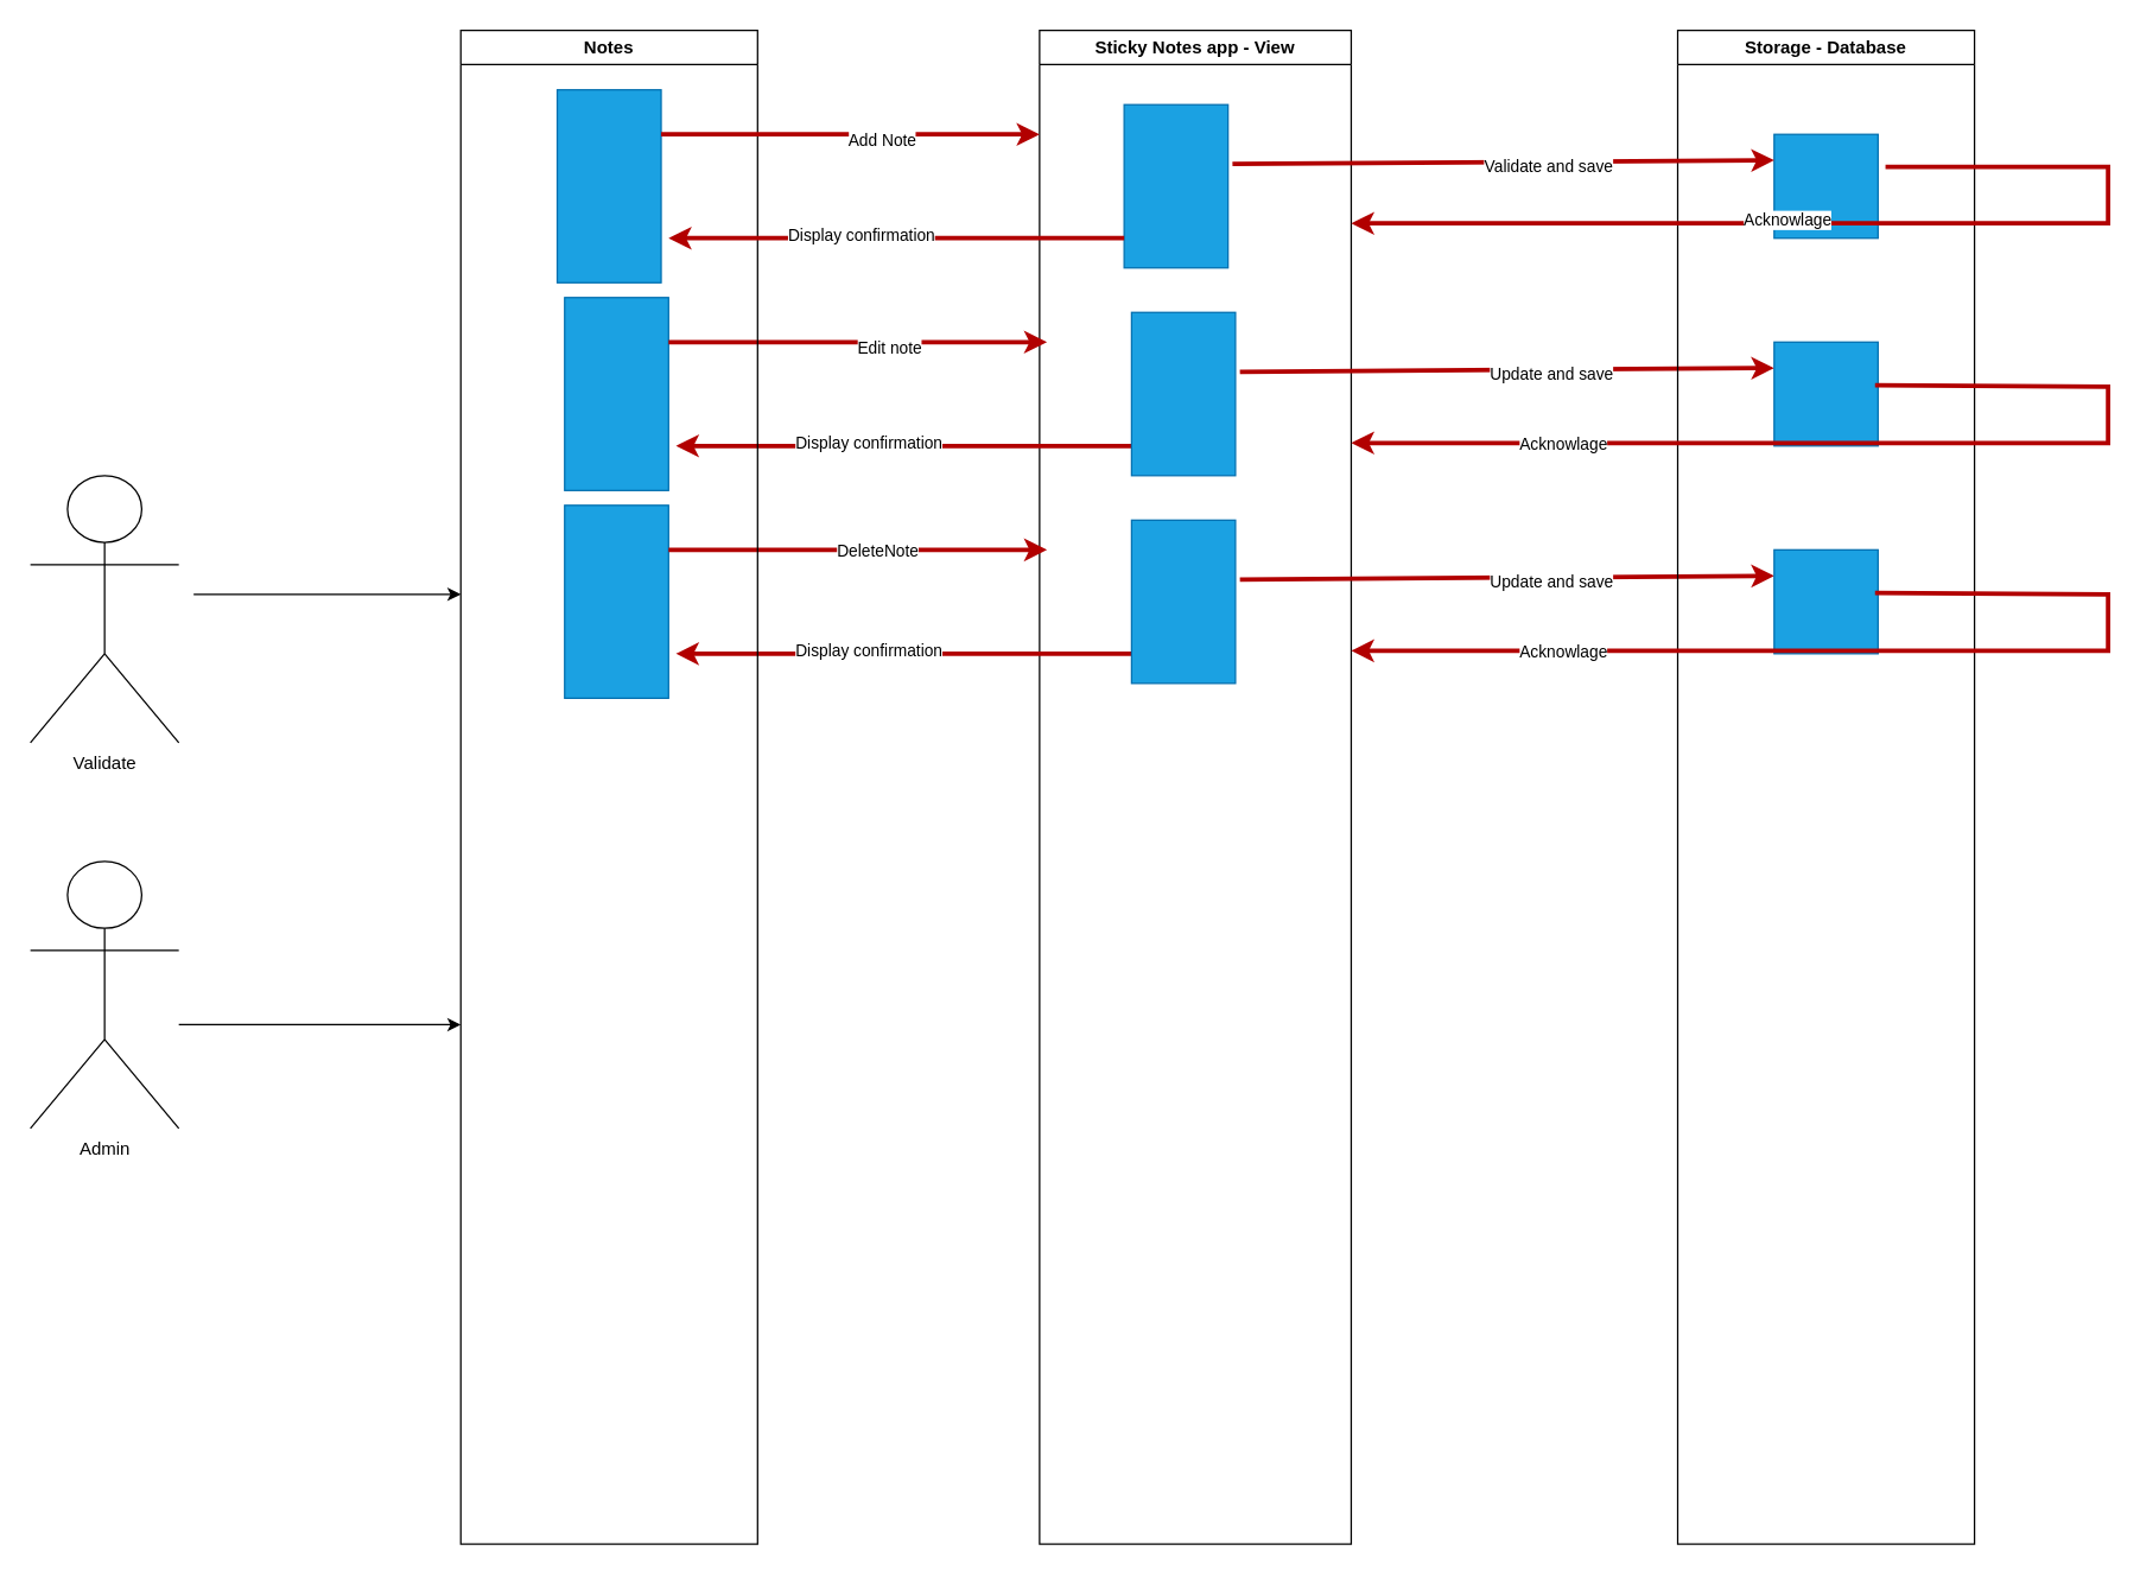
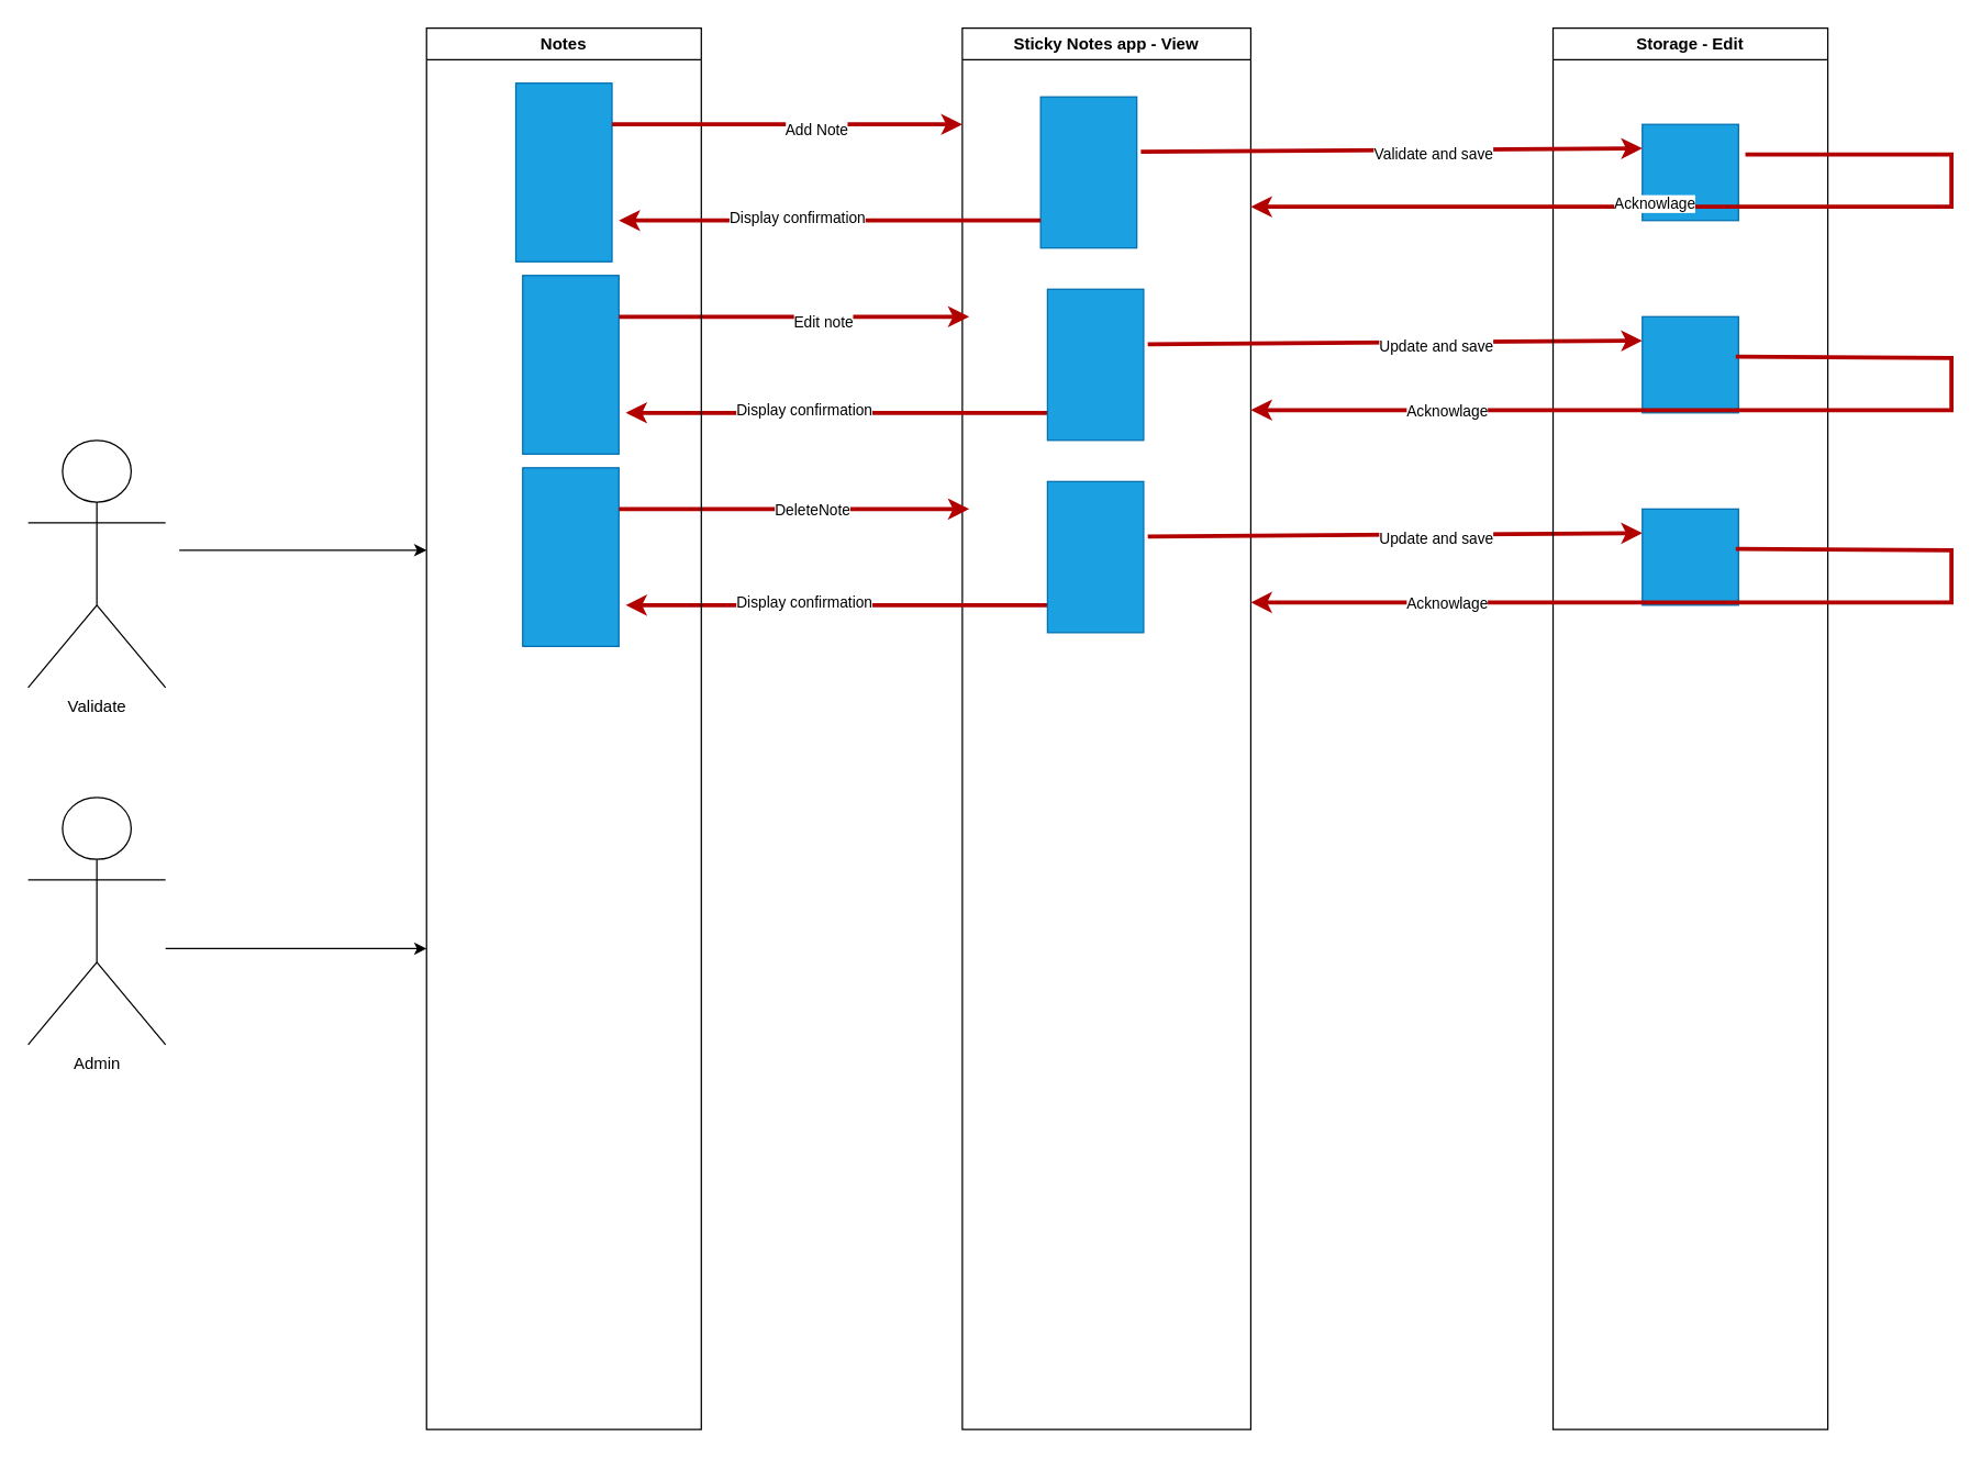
  <mxCell id="0" />
  <mxCell id="1" parent="0" />
  <mxCell id="2" value="Sticky Notes app - View" style="swimlane;whiteSpace=wrap;html=1;" vertex="1" parent="1"><mxGeometry x="700" y="20" width="210" height="1020" as="geometry" /></mxCell>
  <mxCell id="3" value="" style="rounded=0;whiteSpace=wrap;html=1;fillColor=#1ba1e2;fontColor=#ffffff;strokeColor=#006EAF;" vertex="1" parent="2"><mxGeometry x="57" y="50" width="70" height="110" as="geometry" /></mxCell>
  <mxCell id="4" value="" style="rounded=0;whiteSpace=wrap;html=1;fillColor=#1ba1e2;fontColor=#ffffff;strokeColor=#006EAF;" vertex="1" parent="2"><mxGeometry x="-320" y="180" width="70" height="130" as="geometry" /></mxCell>
  <mxCell id="5" value="" style="endArrow=classic;html=1;rounded=0;strokeWidth=3;fillColor=#e51400;strokeColor=#B20000;" edge="1" parent="2"><mxGeometry width="50" height="50" relative="1" as="geometry"><mxPoint x="-250" y="210" as="sourcePoint" /><mxPoint x="5" y="210" as="targetPoint" /></mxGeometry></mxCell>
  <mxCell id="6" value="Edit note" style="edgeLabel;html=1;align=center;verticalAlign=middle;resizable=0;points=[];" vertex="1" connectable="0" parent="5"><mxGeometry x="0.161" y="-3" relative="1" as="geometry"><mxPoint as="offset" /></mxGeometry></mxCell>
  <mxCell id="7" value="" style="endArrow=classic;html=1;rounded=0;strokeWidth=3;fillColor=#e51400;strokeColor=#B20000;" edge="1" parent="2"><mxGeometry width="50" height="50" relative="1" as="geometry"><mxPoint x="62" y="280" as="sourcePoint" /><mxPoint x="-245" y="280" as="targetPoint" /></mxGeometry></mxCell>
  <mxCell id="8" value="Display confirmation" style="edgeLabel;html=1;align=center;verticalAlign=middle;resizable=0;points=[];" vertex="1" connectable="0" parent="7"><mxGeometry x="0.161" y="-3" relative="1" as="geometry"><mxPoint as="offset" /></mxGeometry></mxCell>
  <mxCell id="9" value="" style="rounded=0;whiteSpace=wrap;html=1;fillColor=#1ba1e2;fontColor=#ffffff;strokeColor=#006EAF;" vertex="1" parent="2"><mxGeometry x="62" y="190" width="70" height="110" as="geometry" /></mxCell>
  <mxCell id="10" value="" style="endArrow=classic;html=1;rounded=0;strokeWidth=3;fillColor=#e51400;strokeColor=#B20000;entryX=0;entryY=0.25;entryDx=0;entryDy=0;" edge="1" target="21" parent="2"><mxGeometry width="50" height="50" relative="1" as="geometry"><mxPoint x="135" y="230" as="sourcePoint" /><mxPoint x="390" y="230" as="targetPoint" /></mxGeometry></mxCell>
  <mxCell id="11" value="Update and save" style="edgeLabel;html=1;align=center;verticalAlign=middle;resizable=0;points=[];" vertex="1" connectable="0" parent="10"><mxGeometry x="0.161" y="-3" relative="1" as="geometry"><mxPoint as="offset" /></mxGeometry></mxCell>
  <mxCell id="12" value="" style="rounded=0;whiteSpace=wrap;html=1;fillColor=#1ba1e2;fontColor=#ffffff;strokeColor=#006EAF;" vertex="1" parent="2"><mxGeometry x="-320" y="320" width="70" height="130" as="geometry" /></mxCell>
  <mxCell id="13" value="" style="endArrow=classic;html=1;rounded=0;strokeWidth=3;fillColor=#e51400;strokeColor=#B20000;" edge="1" parent="2"><mxGeometry width="50" height="50" relative="1" as="geometry"><mxPoint x="-250" y="350" as="sourcePoint" /><mxPoint x="5" y="350" as="targetPoint" /></mxGeometry></mxCell>
  <mxCell id="14" value="DeleteNote" style="edgeLabel;html=1;align=center;verticalAlign=middle;resizable=0;points=[];" vertex="1" connectable="0" parent="13"><mxGeometry x="0.067" relative="1" as="geometry"><mxPoint x="4" as="offset" /></mxGeometry></mxCell>
  <mxCell id="15" value="" style="endArrow=classic;html=1;rounded=0;strokeWidth=3;fillColor=#e51400;strokeColor=#B20000;" edge="1" parent="2"><mxGeometry width="50" height="50" relative="1" as="geometry"><mxPoint x="62" y="420" as="sourcePoint" /><mxPoint x="-245" y="420" as="targetPoint" /></mxGeometry></mxCell>
  <mxCell id="16" value="Display confirmation" style="edgeLabel;html=1;align=center;verticalAlign=middle;resizable=0;points=[];" vertex="1" connectable="0" parent="15"><mxGeometry x="0.161" y="-3" relative="1" as="geometry"><mxPoint as="offset" /></mxGeometry></mxCell>
  <mxCell id="17" value="" style="rounded=0;whiteSpace=wrap;html=1;fillColor=#1ba1e2;fontColor=#ffffff;strokeColor=#006EAF;" vertex="1" parent="2"><mxGeometry x="62" y="330" width="70" height="110" as="geometry" /></mxCell>
  <mxCell id="18" value="" style="endArrow=classic;html=1;rounded=0;strokeWidth=3;fillColor=#e51400;strokeColor=#B20000;entryX=0;entryY=0.25;entryDx=0;entryDy=0;" edge="1" target="23" parent="2"><mxGeometry width="50" height="50" relative="1" as="geometry"><mxPoint x="135" y="370" as="sourcePoint" /><mxPoint x="390" y="370" as="targetPoint" /></mxGeometry></mxCell>
  <mxCell id="19" value="Update and save" style="edgeLabel;html=1;align=center;verticalAlign=middle;resizable=0;points=[];" vertex="1" connectable="0" parent="18"><mxGeometry x="0.161" y="-3" relative="1" as="geometry"><mxPoint as="offset" /></mxGeometry></mxCell>
- <mxCell id="20" value="Storage - Database" style="swimlane;whiteSpace=wrap;html=1;" vertex="1" parent="1"><mxGeometry x="1130" y="20" width="200" height="1020" as="geometry" /></mxCell>
+ <mxCell id="20" value="Storage - Edit" style="swimlane;whiteSpace=wrap;html=1;" vertex="1" parent="1"><mxGeometry x="1130" y="20" width="200" height="1020" as="geometry" /></mxCell>
  <mxCell id="21" value="" style="rounded=0;whiteSpace=wrap;html=1;fillColor=#1ba1e2;fontColor=#ffffff;strokeColor=#006EAF;" vertex="1" parent="20"><mxGeometry x="65" y="210" width="70" height="70" as="geometry" /></mxCell>
  <mxCell id="22" value="" style="rounded=0;whiteSpace=wrap;html=1;fillColor=#1ba1e2;fontColor=#ffffff;strokeColor=#006EAF;" vertex="1" parent="20"><mxGeometry x="65" y="70" width="70" height="70" as="geometry" /></mxCell>
  <mxCell id="23" value="" style="rounded=0;whiteSpace=wrap;html=1;fillColor=#1ba1e2;fontColor=#ffffff;strokeColor=#006EAF;" vertex="1" parent="20"><mxGeometry x="65" y="350" width="70" height="70" as="geometry" /></mxCell>
  <mxCell id="24" value="Notes" style="swimlane;whiteSpace=wrap;html=1;" vertex="1" parent="1"><mxGeometry x="310" y="20" width="200" height="1020" as="geometry" /></mxCell>
  <mxCell id="25" value="" style="rounded=0;whiteSpace=wrap;html=1;fillColor=#1ba1e2;fontColor=#ffffff;strokeColor=#006EAF;" vertex="1" parent="24"><mxGeometry x="65" y="40" width="70" height="130" as="geometry" /></mxCell>
  <mxCell id="26" value="Validate&lt;div&gt;&lt;br&gt;&lt;/div&gt;" style="shape=umlActor;verticalLabelPosition=bottom;verticalAlign=top;html=1;outlineConnect=0;" vertex="1" parent="1"><mxGeometry x="20" y="320" width="100" height="180" as="geometry" /></mxCell>
  <mxCell id="27" value="Admin" style="shape=umlActor;verticalLabelPosition=bottom;verticalAlign=top;html=1;outlineConnect=0;" vertex="1" parent="1"><mxGeometry x="20" y="580" width="100" height="180" as="geometry" /></mxCell>
  <mxCell id="28" value="" style="endArrow=classic;html=1;rounded=0;" edge="1" parent="1"><mxGeometry width="50" height="50" relative="1" as="geometry"><mxPoint x="120" y="690" as="sourcePoint" /><mxPoint x="310" y="690" as="targetPoint" /></mxGeometry></mxCell>
  <mxCell id="29" value="" style="endArrow=classic;html=1;rounded=0;" edge="1" parent="1"><mxGeometry width="50" height="50" relative="1" as="geometry"><mxPoint x="130" y="400" as="sourcePoint" /><mxPoint x="310" y="400" as="targetPoint" /></mxGeometry></mxCell>
  <mxCell id="30" value="" style="endArrow=classic;html=1;rounded=0;strokeWidth=3;fillColor=#e51400;strokeColor=#B20000;" edge="1" parent="1"><mxGeometry width="50" height="50" relative="1" as="geometry"><mxPoint x="445" y="90" as="sourcePoint" /><mxPoint x="700" y="90" as="targetPoint" /></mxGeometry></mxCell>
  <mxCell id="31" value="Add Note" style="edgeLabel;html=1;align=center;verticalAlign=middle;resizable=0;points=[];" vertex="1" connectable="0" parent="30"><mxGeometry x="0.161" y="-3" relative="1" as="geometry"><mxPoint as="offset" /></mxGeometry></mxCell>
  <mxCell id="32" value="" style="endArrow=classic;html=1;rounded=0;strokeWidth=3;fillColor=#e51400;strokeColor=#B20000;entryX=0;entryY=0.25;entryDx=0;entryDy=0;" edge="1" parent="1" target="22"><mxGeometry width="50" height="50" relative="1" as="geometry"><mxPoint x="830" y="110" as="sourcePoint" /><mxPoint x="1085" y="110" as="targetPoint" /></mxGeometry></mxCell>
  <mxCell id="33" value="Validate and save" style="edgeLabel;html=1;align=center;verticalAlign=middle;resizable=0;points=[];" vertex="1" connectable="0" parent="32"><mxGeometry x="0.161" y="-3" relative="1" as="geometry"><mxPoint as="offset" /></mxGeometry></mxCell>
  <mxCell id="34" value="" style="endArrow=classic;html=1;rounded=0;strokeWidth=3;fillColor=#e51400;strokeColor=#B20000;" edge="1" parent="1"><mxGeometry width="50" height="50" relative="1" as="geometry"><mxPoint x="1270" y="112" as="sourcePoint" /><mxPoint x="910" y="150" as="targetPoint" /><Array as="points"><mxPoint x="1420" y="112" /><mxPoint x="1420" y="150" /></Array></mxGeometry></mxCell>
  <mxCell id="35" value="Acknowlage" style="edgeLabel;html=1;align=center;verticalAlign=middle;resizable=0;points=[];" vertex="1" connectable="0" parent="34"><mxGeometry x="0.161" y="-3" relative="1" as="geometry"><mxPoint as="offset" /></mxGeometry></mxCell>
  <mxCell id="36" value="" style="endArrow=classic;html=1;rounded=0;strokeWidth=3;fillColor=#e51400;strokeColor=#B20000;" edge="1" parent="1"><mxGeometry width="50" height="50" relative="1" as="geometry"><mxPoint x="757" y="160" as="sourcePoint" /><mxPoint x="450" y="160" as="targetPoint" /></mxGeometry></mxCell>
  <mxCell id="37" value="Display confirmation" style="edgeLabel;html=1;align=center;verticalAlign=middle;resizable=0;points=[];" vertex="1" connectable="0" parent="36"><mxGeometry x="0.161" y="-3" relative="1" as="geometry"><mxPoint as="offset" /></mxGeometry></mxCell>
  <mxCell id="38" value="" style="endArrow=classic;html=1;rounded=0;strokeWidth=3;fillColor=#e51400;strokeColor=#B20000;exitX=0.971;exitY=0.414;exitDx=0;exitDy=0;exitPerimeter=0;" edge="1" parent="1" source="21"><mxGeometry width="50" height="50" relative="1" as="geometry"><mxPoint x="1270" y="260" as="sourcePoint" /><mxPoint x="910" y="298" as="targetPoint" /><Array as="points"><mxPoint x="1420" y="260" /><mxPoint x="1420" y="298" /></Array></mxGeometry></mxCell>
  <mxCell id="39" value="Acknowlage" style="edgeLabel;html=1;align=center;verticalAlign=middle;resizable=0;points=[];" vertex="1" connectable="0" parent="38"><mxGeometry x="0.596" relative="1" as="geometry"><mxPoint as="offset" /></mxGeometry></mxCell>
  <mxCell id="40" value="" style="endArrow=classic;html=1;rounded=0;strokeWidth=3;fillColor=#e51400;strokeColor=#B20000;exitX=0.971;exitY=0.414;exitDx=0;exitDy=0;exitPerimeter=0;" edge="1" source="23" parent="1"><mxGeometry width="50" height="50" relative="1" as="geometry"><mxPoint x="1270" y="400" as="sourcePoint" /><mxPoint x="910" y="438" as="targetPoint" /><Array as="points"><mxPoint x="1420" y="400" /><mxPoint x="1420" y="438" /></Array></mxGeometry></mxCell>
  <mxCell id="41" value="Acknowlage" style="edgeLabel;html=1;align=center;verticalAlign=middle;resizable=0;points=[];" vertex="1" connectable="0" parent="40"><mxGeometry x="0.596" relative="1" as="geometry"><mxPoint as="offset" /></mxGeometry></mxCell>
